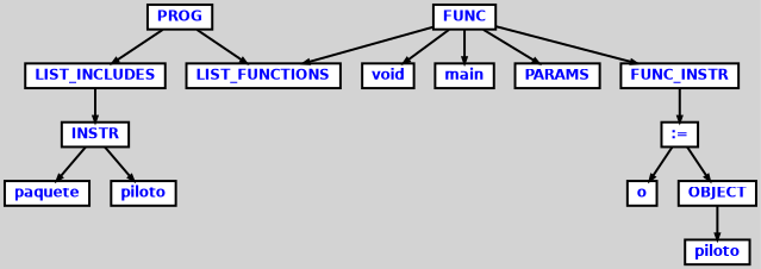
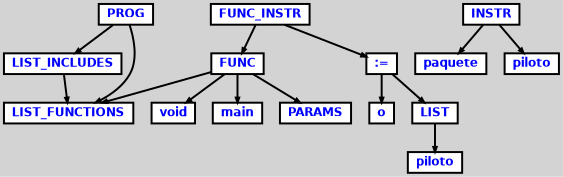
  digraph {
    bgcolor=lightgrey
    ordering=out
    ranksep=.4
    node [color=black fillcolor=white fixedsize=false fontcolor=blue fontname="Helvetica-bold" fontsize=12 shape=box style="filled, solid, bold"]
    edge [arrowsize=.5 color=black style=bold]
    n1 [height=.25 label=PROG width=.25]
    n2 [height=.25 label=LIST_INCLUDES width=.25]
    n3 [height=.25 label=LIST_FUNCTIONS width=.25]
    n4 [height=.25 label=INSTR width=.25]
    n5 [height=.25 label=paquete width=.25]
    n6 [height=.25 label=piloto width=.25]
    n7 [height=.25 label=FUNC width=.25]
    n8 [height=.25 label=void width=.25]
    n9 [height=.25 label=main width=.25]
    n10 [height=.25 label=PARAMS width=.25]
    n11 [height=.25 label=FUNC_INSTR width=.25]
    n12 [height=.25 label=":=" width=.25]
    n13 [height=.25 label=o width=.25]
-   n14 [height=.25 label=OBJECT width=.25]
+   n14 [height=.25 label=LIST width=.25]
    n15 [height=.25 label=piloto width=.25]
    n1 -> n2
    n1 -> n3
-   n2 -> n4
+   n2 -> n3
    n4 -> n5
    n4 -> n6
    n7 -> n3
    n7 -> n8
    n7 -> n9
    n7 -> n10
-   n7 -> n11
+   n11 -> n7
    n11 -> n12
    n12 -> n13
    n12 -> n14
    n14 -> n15
  }
